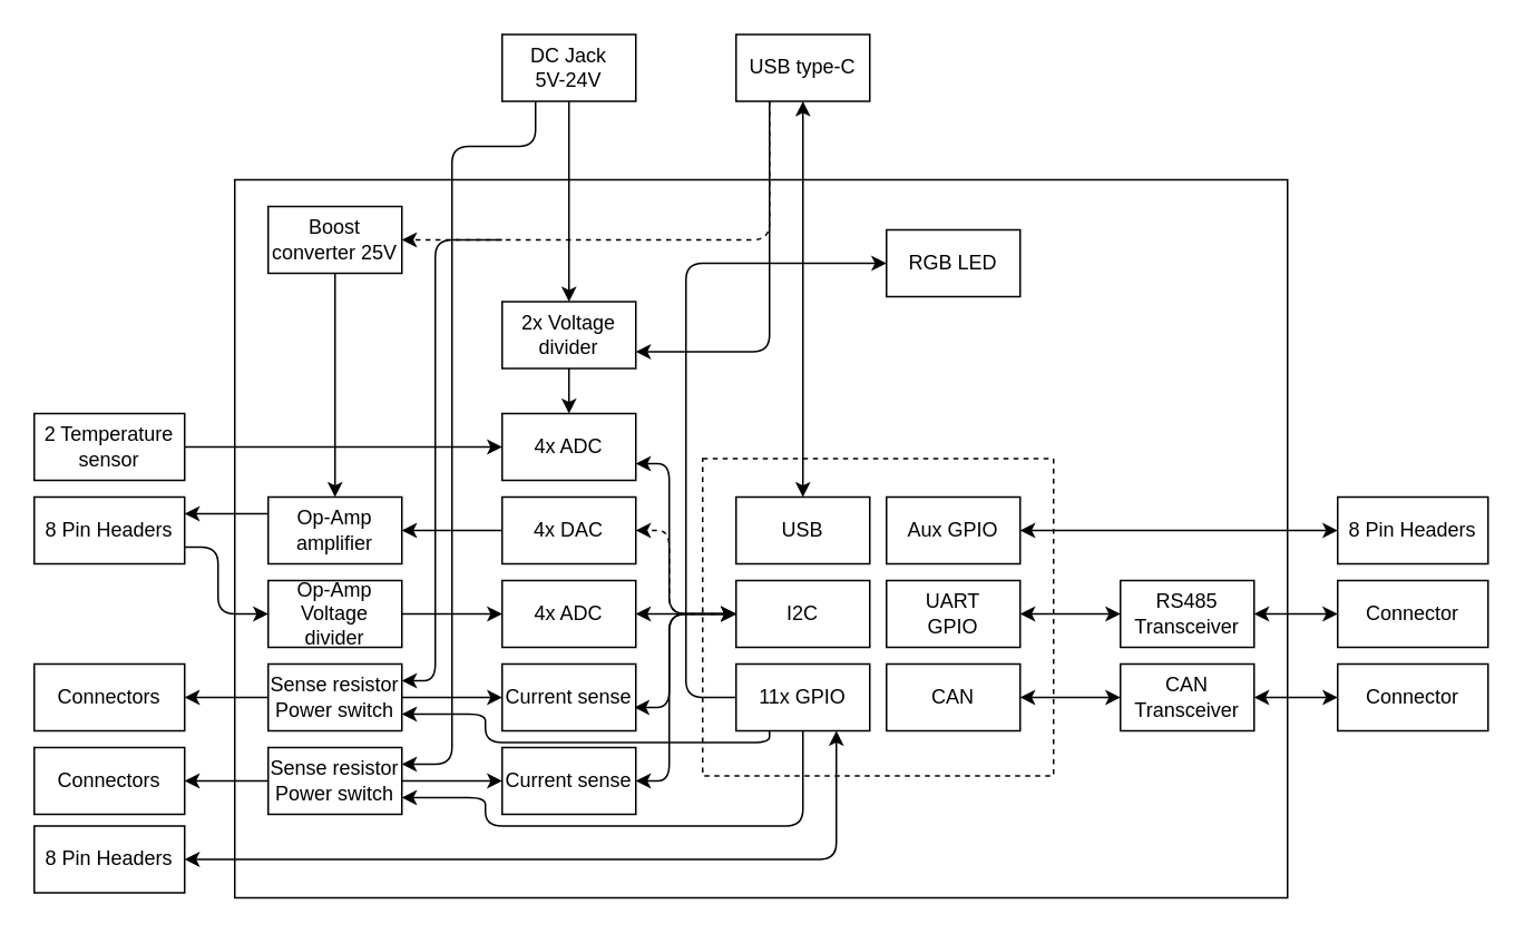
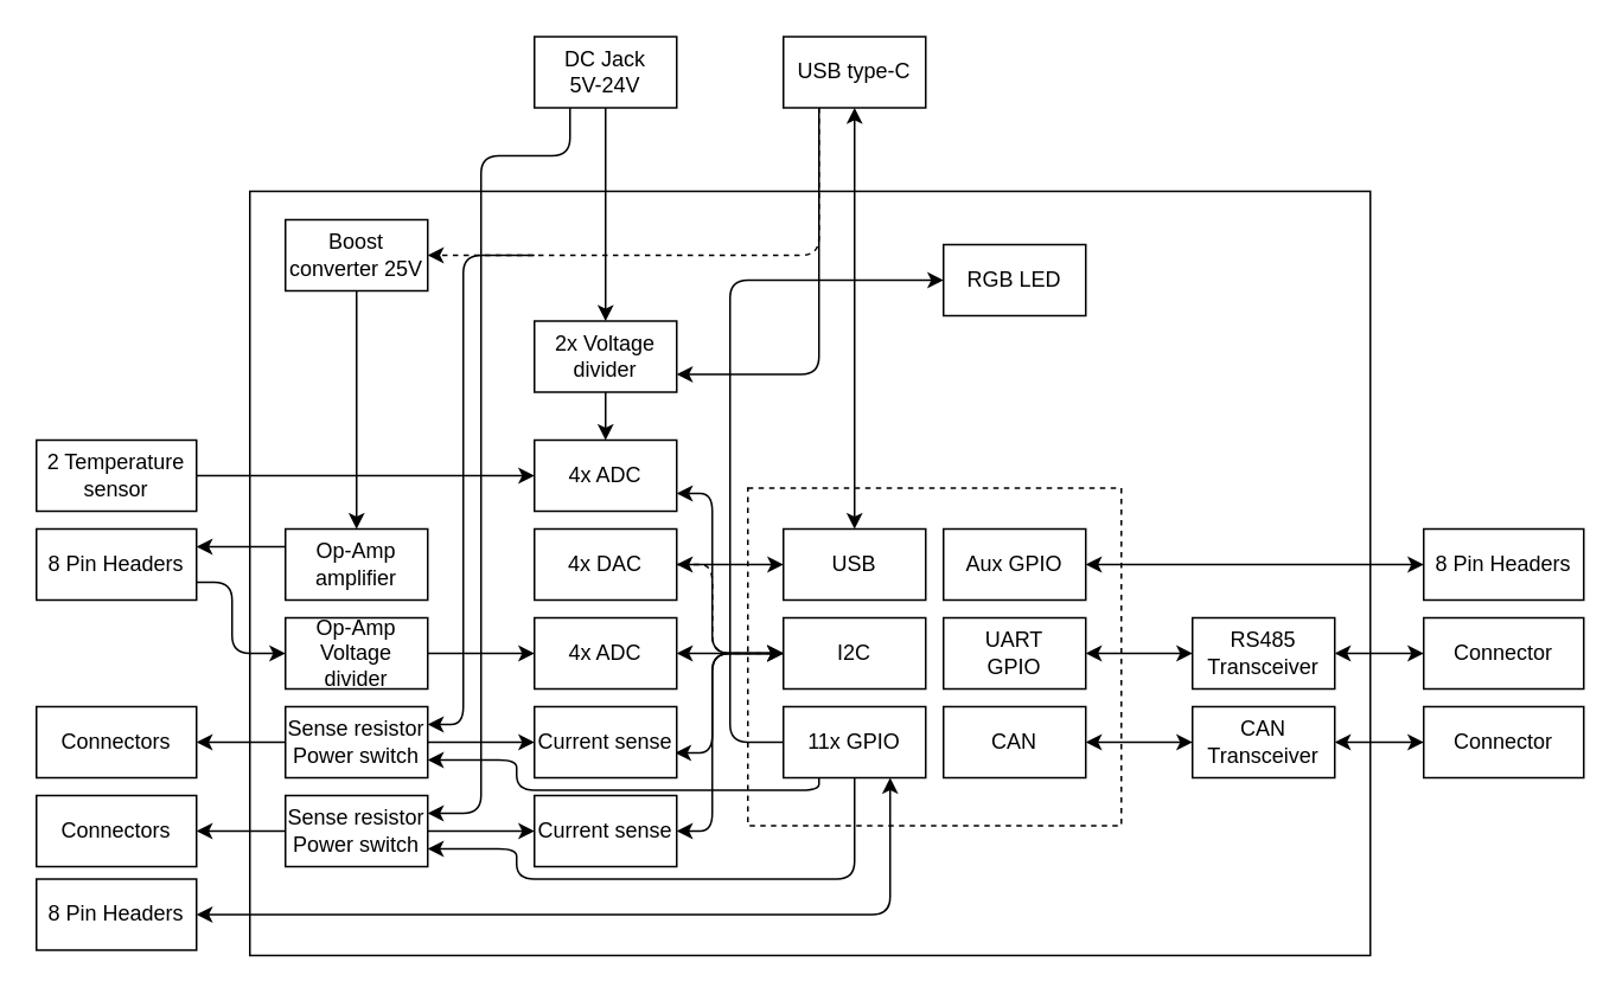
  <mxCell id="0" />
  <mxCell id="1" parent="0" />
  <mxCell id="2" value="" style="rounded=0;whiteSpace=wrap;html=1;" parent="1" vertex="1"><mxGeometry x="140" y="107" width="630" height="430" as="geometry" /></mxCell>
  <mxCell id="3" value="" style="rounded=0;whiteSpace=wrap;html=1;dashed=1;" parent="1" vertex="1"><mxGeometry x="420" y="274" width="210" height="190" as="geometry" /></mxCell>
  <mxCell id="4" style="edgeStyle=none;html=1;exitX=0;exitY=0.5;exitDx=0;exitDy=0;entryX=1;entryY=0.5;entryDx=0;entryDy=0;startArrow=classic;startFill=1;dashed=1;" parent="1" source="8" target="22" edge="1"><mxGeometry relative="1" as="geometry"><Array as="points"><mxPoint x="400" y="367" /><mxPoint x="400" y="317" /></Array></mxGeometry></mxCell>
  <mxCell id="5" style="edgeStyle=none;html=1;exitX=0;exitY=0.5;exitDx=0;exitDy=0;entryX=1;entryY=0.5;entryDx=0;entryDy=0;startArrow=classic;startFill=1;" parent="1" source="8" target="23" edge="1"><mxGeometry relative="1" as="geometry" /></mxCell>
  <mxCell id="6" style="edgeStyle=none;html=1;exitX=0;exitY=0.5;exitDx=0;exitDy=0;entryX=0.989;entryY=0.65;entryDx=0;entryDy=0;entryPerimeter=0;startArrow=classic;startFill=1;" parent="1" source="8" target="24" edge="1"><mxGeometry relative="1" as="geometry"><Array as="points"><mxPoint x="400" y="367" /><mxPoint x="400" y="423" /></Array></mxGeometry></mxCell>
  <mxCell id="7" style="edgeStyle=none;html=1;exitX=0;exitY=0.5;exitDx=0;exitDy=0;entryX=1;entryY=0.5;entryDx=0;entryDy=0;startArrow=none;startFill=0;" edge="1" parent="1" source="8" target="61"><mxGeometry relative="1" as="geometry"><Array as="points"><mxPoint x="400" y="367" /><mxPoint x="400" y="467" /></Array></mxGeometry></mxCell>
  <mxCell id="8" value="I2C" style="rounded=0;whiteSpace=wrap;html=1;" parent="1" vertex="1"><mxGeometry x="440" y="347" width="80" height="40" as="geometry" /></mxCell>
  <mxCell id="9" value="USB" style="rounded=0;whiteSpace=wrap;html=1;" parent="1" vertex="1"><mxGeometry x="440" y="297" width="80" height="40" as="geometry" /></mxCell>
  <mxCell id="10" style="edgeStyle=none;html=1;startArrow=classic;startFill=1;endArrow=classic;endFill=1;" parent="1" source="11" target="50" edge="1"><mxGeometry relative="1" as="geometry" /></mxCell>
  <mxCell id="11" value="Aux GPIO" style="rounded=0;whiteSpace=wrap;html=1;" parent="1" vertex="1"><mxGeometry x="530" y="297" width="80" height="40" as="geometry" /></mxCell>
  <mxCell id="12" style="edgeStyle=none;html=1;startArrow=classic;startFill=1;endArrow=classic;endFill=1;" parent="1" source="13" target="33" edge="1"><mxGeometry relative="1" as="geometry" /></mxCell>
  <mxCell id="13" value="CAN" style="rounded=0;whiteSpace=wrap;html=1;" parent="1" vertex="1"><mxGeometry x="530" y="397" width="80" height="40" as="geometry" /></mxCell>
  <mxCell id="14" style="edgeStyle=none;html=1;exitX=0.75;exitY=1;exitDx=0;exitDy=0;entryX=1;entryY=0.5;entryDx=0;entryDy=0;startArrow=classic;startFill=1;endArrow=classic;endFill=1;" parent="1" source="18" target="36" edge="1"><mxGeometry relative="1" as="geometry"><Array as="points"><mxPoint x="500" y="514" /></Array><mxPoint x="480" y="524" as="sourcePoint" /></mxGeometry></mxCell>
  <mxCell id="15" style="edgeStyle=none;html=1;exitX=0;exitY=0.5;exitDx=0;exitDy=0;entryX=0;entryY=0.5;entryDx=0;entryDy=0;" parent="1" source="18" target="59" edge="1"><mxGeometry relative="1" as="geometry"><Array as="points"><mxPoint x="410" y="417" /><mxPoint x="410" y="157" /></Array></mxGeometry></mxCell>
  <mxCell id="16" style="edgeStyle=none;html=1;exitX=0.25;exitY=1;exitDx=0;exitDy=0;entryX=1;entryY=0.75;entryDx=0;entryDy=0;startArrow=none;startFill=0;" edge="1" parent="1" source="18" target="43"><mxGeometry relative="1" as="geometry"><Array as="points"><mxPoint x="460" y="444" /><mxPoint x="290" y="444" /><mxPoint x="290" y="427" /></Array></mxGeometry></mxCell>
  <mxCell id="17" style="edgeStyle=none;html=1;entryX=1;entryY=0.75;entryDx=0;entryDy=0;startArrow=none;startFill=0;" edge="1" parent="1" source="18" target="64"><mxGeometry relative="1" as="geometry"><Array as="points"><mxPoint x="480" y="494" /><mxPoint x="290" y="494" /><mxPoint x="290" y="477" /></Array></mxGeometry></mxCell>
  <mxCell id="18" value="11x GPIO" style="rounded=0;whiteSpace=wrap;html=1;" parent="1" vertex="1"><mxGeometry x="440" y="397" width="80" height="40" as="geometry" /></mxCell>
  <mxCell id="19" style="edgeStyle=none;html=1;entryX=0;entryY=0.5;entryDx=0;entryDy=0;startArrow=classic;startFill=1;endArrow=classic;endFill=1;" parent="1" source="20" target="51" edge="1"><mxGeometry relative="1" as="geometry" /></mxCell>
  <mxCell id="20" value="RS485 Transceiver" style="rounded=0;whiteSpace=wrap;html=1;" parent="1" vertex="1"><mxGeometry x="670" y="347" width="80" height="40" as="geometry" /></mxCell>
- <mxCell id="21" style="edgeStyle=none;html=1;exitX=0;exitY=0.5;exitDx=0;exitDy=0;entryX=1;entryY=0.5;entryDx=0;entryDy=0;" parent="1" source="22" target="38" edge="1"><mxGeometry relative="1" as="geometry" /></mxCell>
+ <mxCell id="21" style="edgeStyle=none;html=1;exitX=0;exitY=0.5;exitDx=0;exitDy=0;" parent="1" source="22" target="9" edge="1"><mxGeometry relative="1" as="geometry" /></mxCell>
  <mxCell id="22" value="4x DAC" style="rounded=0;whiteSpace=wrap;html=1;" parent="1" vertex="1"><mxGeometry x="300" y="297" width="80" height="40" as="geometry" /></mxCell>
  <mxCell id="23" value="4x ADC" style="rounded=0;whiteSpace=wrap;html=1;" parent="1" vertex="1"><mxGeometry x="300" y="347" width="80" height="40" as="geometry" /></mxCell>
  <mxCell id="24" value="Current sense" style="rounded=0;whiteSpace=wrap;html=1;" parent="1" vertex="1"><mxGeometry x="300" y="397" width="80" height="40" as="geometry" /></mxCell>
  <mxCell id="25" value="Connectors" style="rounded=0;whiteSpace=wrap;html=1;" parent="1" vertex="1"><mxGeometry x="20" y="397" width="90" height="40" as="geometry" /></mxCell>
  <mxCell id="26" style="edgeStyle=none;html=1;exitX=1;exitY=0.75;exitDx=0;exitDy=0;entryX=0;entryY=0.5;entryDx=0;entryDy=0;startArrow=none;startFill=0;" edge="1" parent="1" source="27" target="40"><mxGeometry relative="1" as="geometry"><Array as="points"><mxPoint x="130" y="327" /><mxPoint x="130" y="367" /></Array></mxGeometry></mxCell>
  <mxCell id="27" value="8 Pin Headers" style="rounded=0;whiteSpace=wrap;html=1;" parent="1" vertex="1"><mxGeometry x="20" y="297" width="90" height="40" as="geometry" /></mxCell>
  <mxCell id="28" style="edgeStyle=none;html=1;entryX=0.5;entryY=0;entryDx=0;entryDy=0;startArrow=classic;startFill=1;" parent="1" source="31" target="9" edge="1"><mxGeometry relative="1" as="geometry" /></mxCell>
  <mxCell id="29" style="edgeStyle=none;html=1;exitX=0.25;exitY=1;exitDx=0;exitDy=0;entryX=1;entryY=0.75;entryDx=0;entryDy=0;startArrow=none;startFill=0;" edge="1" parent="1" source="31" target="54"><mxGeometry relative="1" as="geometry"><Array as="points"><mxPoint x="460" y="210" /></Array></mxGeometry></mxCell>
  <mxCell id="30" style="edgeStyle=none;html=1;exitX=0.25;exitY=1;exitDx=0;exitDy=0;entryX=1;entryY=0.5;entryDx=0;entryDy=0;startArrow=none;startFill=0;dashed=1;" edge="1" parent="1" source="31" target="45"><mxGeometry relative="1" as="geometry"><Array as="points"><mxPoint x="460" y="143" /></Array></mxGeometry></mxCell>
  <mxCell id="31" value="USB type-C" style="rounded=0;whiteSpace=wrap;html=1;" parent="1" vertex="1"><mxGeometry x="440" y="20" width="80" height="40" as="geometry" /></mxCell>
  <mxCell id="32" style="edgeStyle=none;html=1;entryX=0;entryY=0.5;entryDx=0;entryDy=0;startArrow=classic;startFill=1;endArrow=classic;endFill=1;" parent="1" source="33" target="52" edge="1"><mxGeometry relative="1" as="geometry" /></mxCell>
  <mxCell id="33" value="CAN Transceiver" style="rounded=0;whiteSpace=wrap;html=1;" parent="1" vertex="1"><mxGeometry x="670" y="397" width="80" height="40" as="geometry" /></mxCell>
  <mxCell id="34" style="edgeStyle=none;html=1;exitX=1;exitY=0.5;exitDx=0;exitDy=0;startArrow=classic;startFill=1;endArrow=classic;endFill=1;" parent="1" source="35" target="20" edge="1"><mxGeometry relative="1" as="geometry" /></mxCell>
  <mxCell id="35" value="UART&lt;br&gt;GPIO" style="rounded=0;whiteSpace=wrap;html=1;" parent="1" vertex="1"><mxGeometry x="530" y="347" width="80" height="40" as="geometry" /></mxCell>
  <mxCell id="36" value="8 Pin Headers" style="rounded=0;whiteSpace=wrap;html=1;" parent="1" vertex="1"><mxGeometry x="20" y="494" width="90" height="40" as="geometry" /></mxCell>
  <mxCell id="37" style="edgeStyle=none;html=1;exitX=0;exitY=0.25;exitDx=0;exitDy=0;entryX=1;entryY=0.25;entryDx=0;entryDy=0;startArrow=none;startFill=0;" edge="1" parent="1" source="38" target="27"><mxGeometry relative="1" as="geometry" /></mxCell>
  <mxCell id="38" value="Op-Amp amplifier" style="rounded=0;whiteSpace=wrap;html=1;" parent="1" vertex="1"><mxGeometry x="160" y="297" width="80" height="40" as="geometry" /></mxCell>
  <mxCell id="39" style="edgeStyle=none;html=1;entryX=0;entryY=0.5;entryDx=0;entryDy=0;" parent="1" source="40" target="23" edge="1"><mxGeometry relative="1" as="geometry" /></mxCell>
  <mxCell id="40" value="Op-Amp&lt;br&gt;Voltage divider" style="rounded=0;whiteSpace=wrap;html=1;" parent="1" vertex="1"><mxGeometry x="160" y="347" width="80" height="40" as="geometry" /></mxCell>
  <mxCell id="41" style="edgeStyle=none;html=1;entryX=0;entryY=0.5;entryDx=0;entryDy=0;startArrow=none;startFill=0;endArrow=classic;endFill=1;" parent="1" source="43" target="24" edge="1"><mxGeometry relative="1" as="geometry" /></mxCell>
  <mxCell id="42" style="edgeStyle=none;html=1;entryX=1;entryY=0.5;entryDx=0;entryDy=0;startArrow=none;startFill=0;endArrow=classic;endFill=1;" parent="1" source="43" target="25" edge="1"><mxGeometry relative="1" as="geometry" /></mxCell>
  <mxCell id="43" value="Sense resistor&lt;br&gt;Power switch" style="rounded=0;whiteSpace=wrap;html=1;" parent="1" vertex="1"><mxGeometry x="160" y="397" width="80" height="40" as="geometry" /></mxCell>
  <mxCell id="44" style="edgeStyle=none;html=1;exitX=0.5;exitY=1;exitDx=0;exitDy=0;" parent="1" source="45" target="38" edge="1"><mxGeometry relative="1" as="geometry"><mxPoint x="200" y="180" as="targetPoint" /></mxGeometry></mxCell>
  <mxCell id="45" value="Boost converter 25V" style="rounded=0;whiteSpace=wrap;html=1;" parent="1" vertex="1"><mxGeometry x="160" y="123" width="80" height="40" as="geometry" /></mxCell>
  <mxCell id="46" style="edgeStyle=none;html=1;exitX=0.25;exitY=1;exitDx=0;exitDy=0;entryX=1;entryY=0.25;entryDx=0;entryDy=0;startArrow=none;startFill=0;" edge="1" parent="1" source="48" target="64"><mxGeometry relative="1" as="geometry"><Array as="points"><mxPoint x="320" y="87" /><mxPoint x="270" y="87" /><mxPoint x="270" y="457" /></Array></mxGeometry></mxCell>
  <mxCell id="47" style="edgeStyle=none;html=1;entryX=0.5;entryY=0;entryDx=0;entryDy=0;startArrow=none;startFill=0;" edge="1" parent="1" source="48" target="54"><mxGeometry relative="1" as="geometry" /></mxCell>
  <mxCell id="48" value="DC Jack &lt;br&gt;5V-24V" style="rounded=0;whiteSpace=wrap;html=1;" parent="1" vertex="1"><mxGeometry x="300" y="20" width="80" height="40" as="geometry" /></mxCell>
  <mxCell id="49" style="edgeStyle=none;html=1;exitX=0;exitY=0.5;exitDx=0;exitDy=0;entryX=1;entryY=0.25;entryDx=0;entryDy=0;startArrow=none;startFill=0;endArrow=classic;endFill=1;" parent="1" target="43" edge="1"><mxGeometry relative="1" as="geometry"><Array as="points"><mxPoint x="260" y="143" /><mxPoint x="260" y="407" /></Array><mxPoint x="300" y="143" as="sourcePoint" /></mxGeometry></mxCell>
  <mxCell id="50" value="8 Pin Headers" style="rounded=0;whiteSpace=wrap;html=1;" parent="1" vertex="1"><mxGeometry x="800" y="297" width="90" height="40" as="geometry" /></mxCell>
  <mxCell id="51" value="Connector" style="rounded=0;whiteSpace=wrap;html=1;" parent="1" vertex="1"><mxGeometry x="800" y="347" width="90" height="40" as="geometry" /></mxCell>
  <mxCell id="52" value="Connector" style="rounded=0;whiteSpace=wrap;html=1;" parent="1" vertex="1"><mxGeometry x="800" y="397" width="90" height="40" as="geometry" /></mxCell>
  <mxCell id="53" style="edgeStyle=none;html=1;entryX=0.5;entryY=0;entryDx=0;entryDy=0;" parent="1" source="54" target="56" edge="1"><mxGeometry relative="1" as="geometry" /></mxCell>
  <mxCell id="54" value="2x Voltage divider" style="rounded=0;whiteSpace=wrap;html=1;" parent="1" vertex="1"><mxGeometry x="300" y="180" width="80" height="40" as="geometry" /></mxCell>
  <mxCell id="55" style="edgeStyle=none;html=1;entryX=0;entryY=0.5;entryDx=0;entryDy=0;startArrow=classic;startFill=1;exitX=1;exitY=0.75;exitDx=0;exitDy=0;" parent="1" source="56" target="8" edge="1"><mxGeometry relative="1" as="geometry"><Array as="points"><mxPoint x="400" y="277" /><mxPoint x="400" y="367" /></Array></mxGeometry></mxCell>
  <mxCell id="56" value="4x ADC" style="rounded=0;whiteSpace=wrap;html=1;" parent="1" vertex="1"><mxGeometry x="300" y="247" width="80" height="40" as="geometry" /></mxCell>
  <mxCell id="57" style="edgeStyle=none;html=1;entryX=0;entryY=0.5;entryDx=0;entryDy=0;" parent="1" source="58" target="56" edge="1"><mxGeometry relative="1" as="geometry" /></mxCell>
  <mxCell id="58" value="2 Temperature sensor" style="rounded=0;whiteSpace=wrap;html=1;" parent="1" vertex="1"><mxGeometry x="20" y="247" width="90" height="40" as="geometry" /></mxCell>
  <mxCell id="59" value="RGB LED" style="rounded=0;whiteSpace=wrap;html=1;" parent="1" vertex="1"><mxGeometry x="530" y="137" width="80" height="40" as="geometry" /></mxCell>
  <mxCell id="60" value="Connectors" style="rounded=0;whiteSpace=wrap;html=1;" vertex="1" parent="1"><mxGeometry x="20" y="447" width="90" height="40" as="geometry" /></mxCell>
  <mxCell id="61" value="Current sense" style="rounded=0;whiteSpace=wrap;html=1;" vertex="1" parent="1"><mxGeometry x="300" y="447" width="80" height="40" as="geometry" /></mxCell>
  <mxCell id="62" style="edgeStyle=none;html=1;exitX=1;exitY=0.5;exitDx=0;exitDy=0;entryX=0;entryY=0.5;entryDx=0;entryDy=0;startArrow=none;startFill=0;" edge="1" parent="1" source="64" target="61"><mxGeometry relative="1" as="geometry" /></mxCell>
  <mxCell id="63" style="edgeStyle=none;html=1;exitX=0;exitY=0.5;exitDx=0;exitDy=0;entryX=1;entryY=0.5;entryDx=0;entryDy=0;startArrow=none;startFill=0;" edge="1" parent="1" source="64" target="60"><mxGeometry relative="1" as="geometry" /></mxCell>
  <mxCell id="64" value="Sense resistor&lt;br&gt;Power switch" style="rounded=0;whiteSpace=wrap;html=1;" vertex="1" parent="1"><mxGeometry x="160" y="447" width="80" height="40" as="geometry" /></mxCell>
